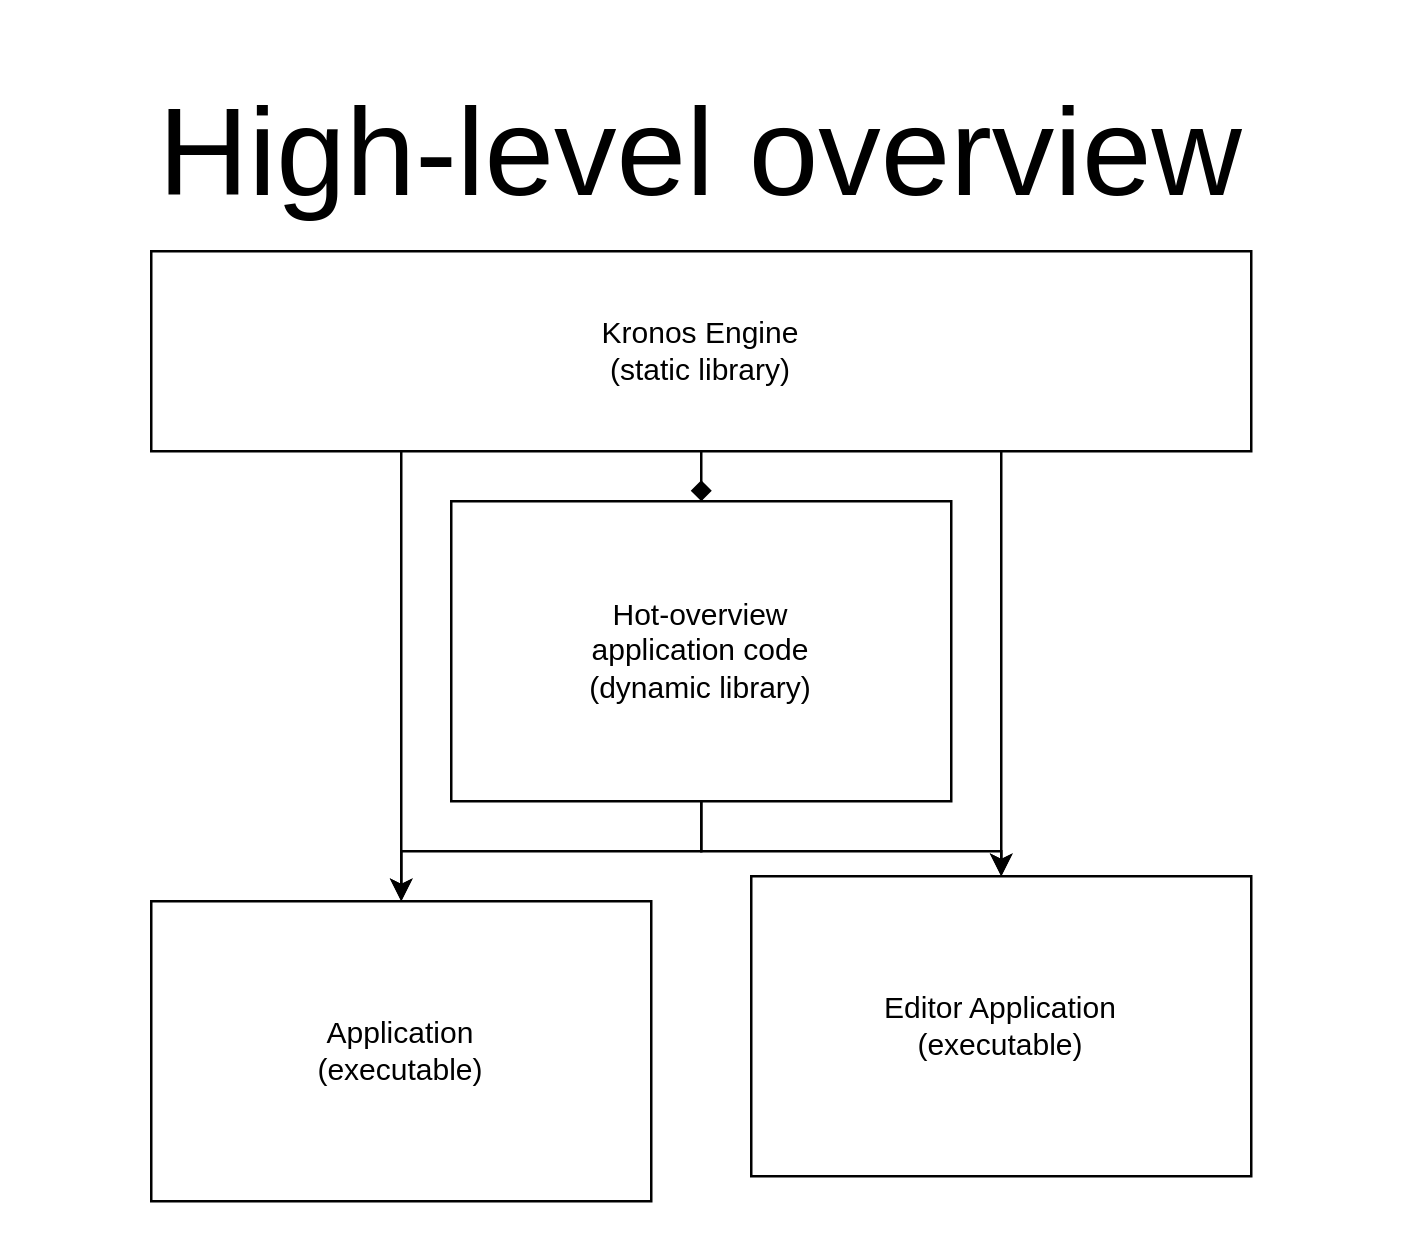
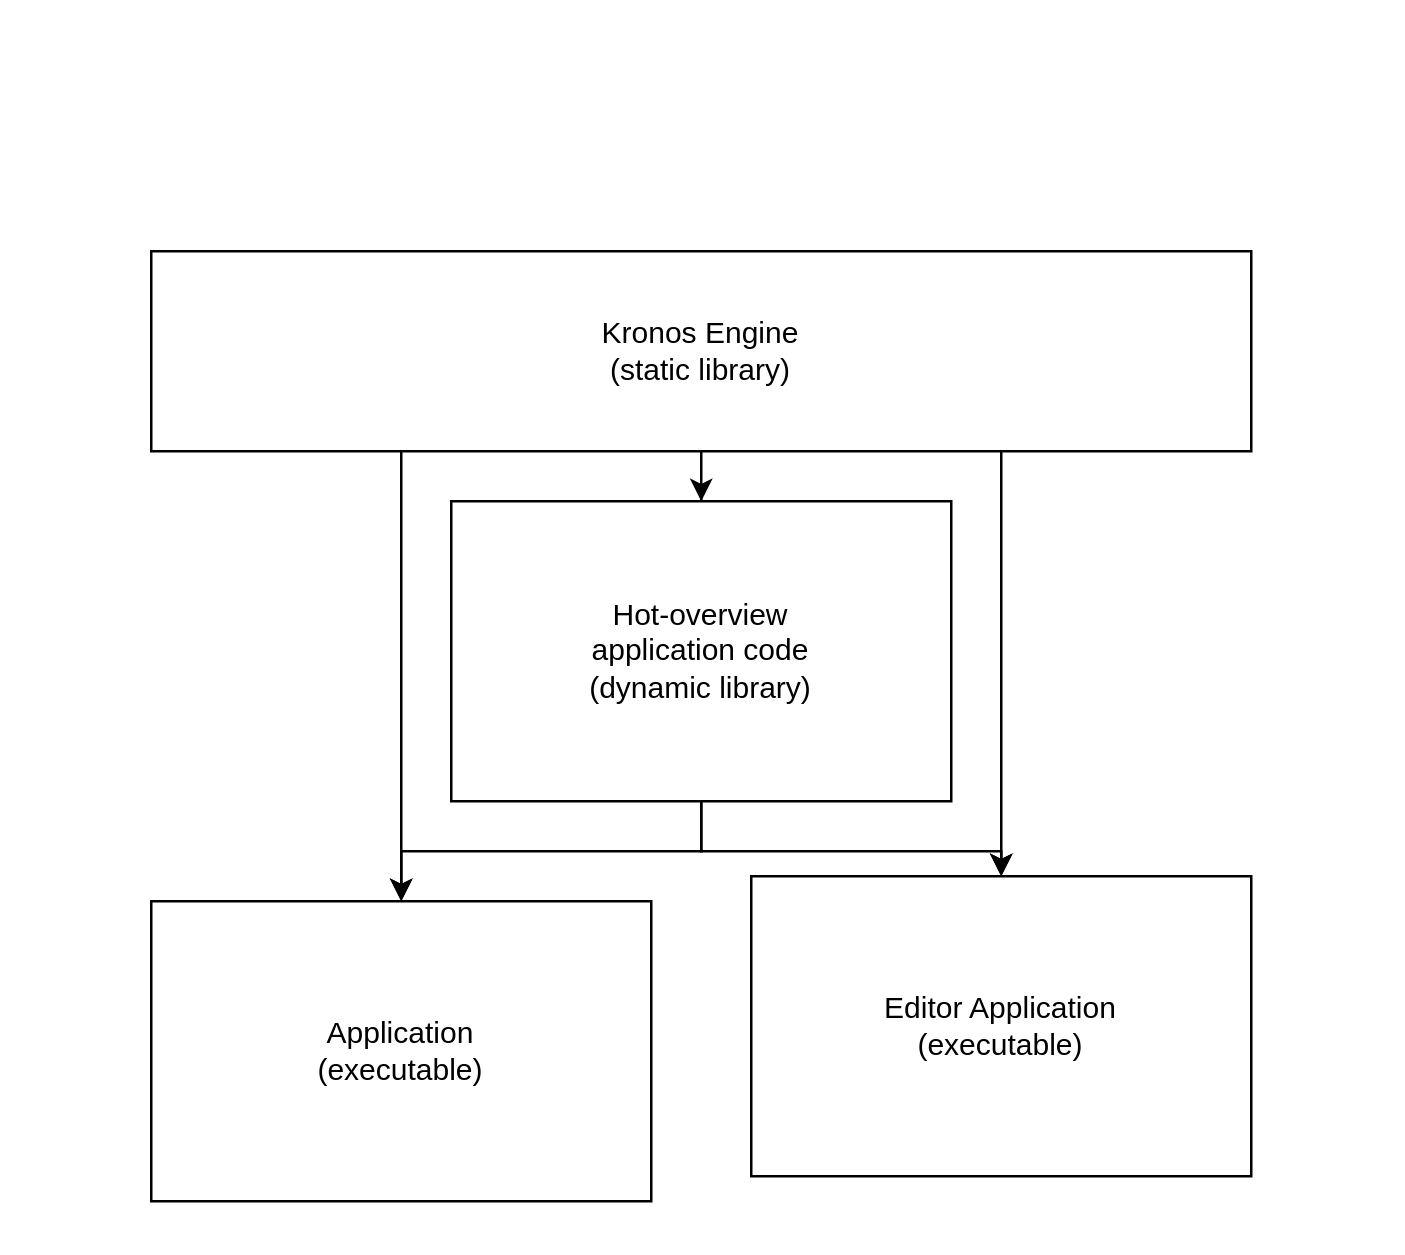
  <mxCell id="0" />
  <mxCell id="1" parent="0" />
- <mxCell id="2" style="edgeStyle=orthogonalEdgeStyle;rounded=0;orthogonalLoop=1;jettySize=auto;html=1;fontSize=50;endArrow=diamond;" edge="1" parent="1" source="5" target="11"><mxGeometry relative="1" as="geometry" /></mxCell>
+ <mxCell id="2" style="edgeStyle=orthogonalEdgeStyle;rounded=0;orthogonalLoop=1;jettySize=auto;html=1;fontSize=50;" edge="1" parent="1" source="5" target="11"><mxGeometry relative="1" as="geometry" /></mxCell>
  <mxCell id="3" style="edgeStyle=orthogonalEdgeStyle;rounded=0;orthogonalLoop=1;jettySize=auto;html=1;fontSize=50;" edge="1" parent="1" source="5" target="8"><mxGeometry relative="1" as="geometry"><Array as="points"><mxPoint x="400" y="240" /><mxPoint x="400" y="240" /></Array></mxGeometry></mxCell>
  <mxCell id="4" style="edgeStyle=orthogonalEdgeStyle;rounded=0;orthogonalLoop=1;jettySize=auto;html=1;fontSize=50;" edge="1" parent="1" source="5" target="7"><mxGeometry relative="1" as="geometry"><Array as="points"><mxPoint x="160" y="230" /><mxPoint x="160" y="230" /></Array></mxGeometry></mxCell>
  <mxCell id="5" value="Kronos Engine&lt;br&gt;(static library)" style="rounded=0;whiteSpace=wrap;html=1;" vertex="1" parent="1"><mxGeometry x="60" y="100" width="440" height="80" as="geometry" /></mxCell>
- <mxCell id="6" value="&lt;span style=&quot;font-size: 50px&quot;&gt;High-level overview&lt;/span&gt;" style="text;html=1;strokeColor=none;fillColor=none;align=center;verticalAlign=middle;whiteSpace=wrap;rounded=0;" vertex="1" parent="1"><mxGeometry x="20" y="20" width="520" height="80" as="geometry" /></mxCell>
  <mxCell id="7" value="Application&lt;br&gt;(executable)" style="rounded=0;whiteSpace=wrap;html=1;" vertex="1" parent="1"><mxGeometry x="60" y="360" width="200" height="120" as="geometry" /></mxCell>
  <mxCell id="8" value="Editor Application&lt;br&gt;(executable)" style="rounded=0;whiteSpace=wrap;html=1;" vertex="1" parent="1"><mxGeometry x="300" y="350" width="200" height="120" as="geometry" /></mxCell>
  <mxCell id="9" style="edgeStyle=orthogonalEdgeStyle;rounded=0;orthogonalLoop=1;jettySize=auto;html=1;fontSize=50;exitX=0.5;exitY=1;exitDx=0;exitDy=0;" edge="1" parent="1" source="11" target="7"><mxGeometry relative="1" as="geometry" /></mxCell>
  <mxCell id="10" style="edgeStyle=orthogonalEdgeStyle;rounded=0;orthogonalLoop=1;jettySize=auto;html=1;fontSize=50;" edge="1" parent="1" source="11" target="8"><mxGeometry relative="1" as="geometry" /></mxCell>
  <mxCell id="11" value="Hot-overview&lt;br&gt;application code&lt;br&gt;(dynamic library)" style="rounded=0;whiteSpace=wrap;html=1;" vertex="1" parent="1"><mxGeometry x="180" y="200" width="200" height="120" as="geometry" /></mxCell>
